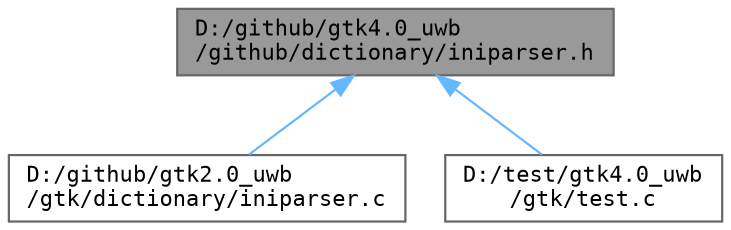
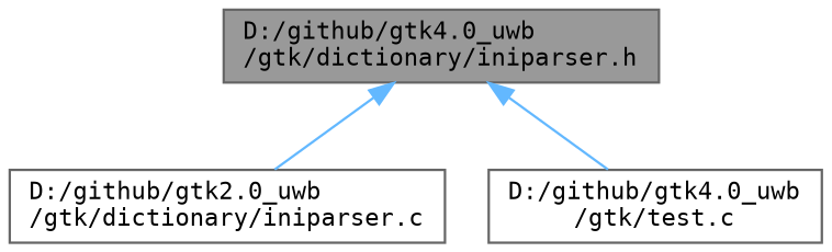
  digraph {
    fontname="DejaVu Sans Mono"
    node [color=grey40 fillcolor=white fontname="DejaVu Sans Mono" fontsize=10 shape=box style=filled]
    edge [color=steelblue1 dir=back fontname="DejaVu Sans Mono" fontsize=10 labelfontname=Helvetica labelfontsize=10 style=solid]
-   n1 [color=gray40 fillcolor=grey60 fontcolor=black height=0.2 label="D:/github/gtk4.0_uwb\l/github/dictionary/iniparser.h" width=0.4]
+   n1 [color=gray40 fillcolor=grey60 fontcolor=black height=0.2 label="D:/github/gtk4.0_uwb\l/gtk/dictionary/iniparser.h" width=0.4]
    n2 [height=0.2 label="D:/github/gtk2.0_uwb\l/gtk/dictionary/iniparser.c" width=0.4]
-   n3 [height=0.2 label="D:/test/gtk4.0_uwb\l/gtk/test.c" width=0.4]
+   n3 [height=0.2 label="D:/github/gtk4.0_uwb\l/gtk/test.c" width=0.4]
    n1 -> n2
    n1 -> n3
  }
